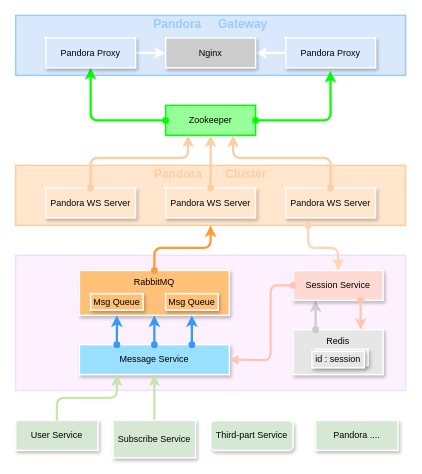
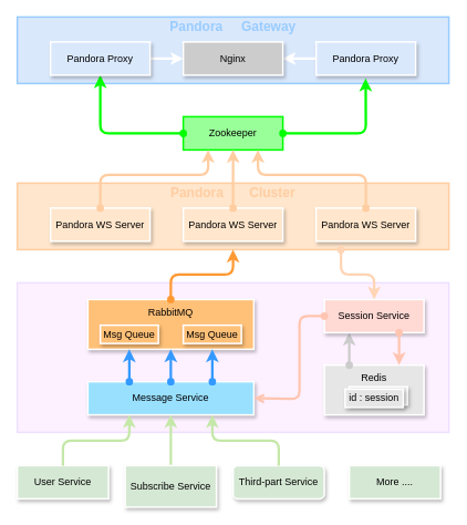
  <mxCell id="0" />
  <mxCell id="1" parent="0" />
  <mxCell id="2" value="" style="rounded=0;whiteSpace=wrap;html=1;strokeColor=#EEE0FF;strokeWidth=2;fillColor=#FDF0FF;" parent="1" vertex="1"><mxGeometry x="20" y="340" width="520" height="180" as="geometry" /></mxCell>
  <mxCell id="3" value="&lt;b&gt;&lt;font color=&quot;#99ccff&quot;&gt;&lt;font style=&quot;font-size: 16px;&quot;&gt;Pandora&amp;nbsp; &amp;nbsp; &amp;nbsp;Gateway&lt;br&gt;&lt;/font&gt;&lt;br&gt;&lt;br&gt;&lt;br&gt;&lt;/font&gt;&lt;br&gt;&lt;/b&gt;" style="rounded=0;whiteSpace=wrap;html=1;fillColor=#dae8fc;strokeColor=#99CCFF;strokeWidth=2;" parent="1" vertex="1"><mxGeometry x="20" y="20" width="520" height="80" as="geometry" /></mxCell>
  <mxCell id="4" value="Redis&lt;br&gt;&lt;br&gt;&lt;br&gt;" style="rounded=0;whiteSpace=wrap;html=1;strokeColor=#FFFFFF;fillColor=#E6E6E6;strokeWidth=2;shadow=1;" parent="1" vertex="1"><mxGeometry x="390" y="439" width="120" height="60" as="geometry" /></mxCell>
  <mxCell id="5" value="Message Service" style="rounded=0;whiteSpace=wrap;html=1;strokeColor=#FFFFFF;fillColor=#99E0FF;strokeWidth=2;shadow=1;" parent="1" vertex="1"><mxGeometry x="105" y="459" width="200" height="40" as="geometry" /></mxCell>
  <mxCell id="6" value="User Service" style="rounded=0;whiteSpace=wrap;html=1;strokeColor=#FFFFFF;strokeWidth=2;fillColor=#D5E8D4;shadow=1;" parent="1" vertex="1"><mxGeometry x="20" y="560" width="110" height="40" as="geometry" /></mxCell>
  <mxCell id="7" value="" style="edgeStyle=orthogonalEdgeStyle;rounded=0;orthogonalLoop=1;jettySize=auto;html=1;endArrow=classic;endFill=1;strokeColor=#C5E8A9;strokeWidth=3;" parent="1" source="8" target="5" edge="1"><mxGeometry relative="1" as="geometry" /></mxCell>
  <mxCell id="8" value="Subscribe Service" style="rounded=0;whiteSpace=wrap;html=1;strokeColor=#FFFFFF;strokeWidth=2;fillColor=#D5E8D4;shadow=1;" parent="1" vertex="1"><mxGeometry x="150" y="560" width="110" height="50" as="geometry" /></mxCell>
  <mxCell id="9" value="Third-part Service" style="whiteSpace=wrap;html=1;strokeWidth=2;strokeColor=#FFFFFF;fillColor=#D5E8D4;shadow=1;rounded=1;" parent="1" vertex="1"><mxGeometry x="280" y="560" width="110" height="40" as="geometry" /></mxCell>
  <mxCell id="10" value="" style="endArrow=classic;html=1;rounded=1;exitX=0.5;exitY=0;exitDx=0;exitDy=0;entryX=0.25;entryY=1;entryDx=0;entryDy=0;endFill=1;strokeColor=#C5E8A9;strokeWidth=3;" parent="1" source="6" target="5" edge="1"><mxGeometry width="50" height="50" relative="1" as="geometry"><mxPoint x="270" y="490" as="sourcePoint" /><mxPoint x="320" y="440" as="targetPoint" /><Array as="points"><mxPoint x="75" y="530" /><mxPoint x="155" y="530" /></Array></mxGeometry></mxCell>
+ <mxCell id="11" value="" style="endArrow=classic;html=1;rounded=1;exitX=0.5;exitY=0;exitDx=0;exitDy=0;entryX=0.75;entryY=1;entryDx=0;entryDy=0;strokeColor=#C5E8A9;strokeWidth=3;" parent="1" source="9" target="5" edge="1"><mxGeometry width="50" height="50" relative="1" as="geometry"><mxPoint x="270" y="490" as="sourcePoint" /><mxPoint x="490" y="520" as="targetPoint" /><Array as="points"><mxPoint x="335" y="530" /><mxPoint x="255" y="530" /></Array></mxGeometry></mxCell>
  <mxCell id="12" value="RabbitMQ&lt;br&gt;&lt;br&gt;&lt;br&gt;" style="rounded=0;whiteSpace=wrap;html=1;fillColor=#FFC078;strokeColor=#FFFFFF;strokeWidth=2;shadow=1;" parent="1" vertex="1"><mxGeometry x="105" y="360" width="200" height="60" as="geometry" /></mxCell>
  <mxCell id="13" value="id : session" style="rounded=0;whiteSpace=wrap;html=1;strokeColor=#FFFFFF;shadow=1;fillColor=#E6E6E6;strokeWidth=2;" parent="1" vertex="1"><mxGeometry x="420" y="465" width="70" height="22" as="geometry" /></mxCell>
  <mxCell id="14" value="" style="endArrow=classic;html=1;rounded=1;exitX=0.25;exitY=0;exitDx=0;exitDy=0;strokeColor=#CCCCCC;strokeWidth=3;entryX=0.25;entryY=1;entryDx=0;entryDy=0;startArrow=oval;startFill=1;" parent="1" source="4" target="26" edge="1"><mxGeometry width="50" height="50" relative="1" as="geometry"><mxPoint x="290" y="480" as="sourcePoint" /><mxPoint x="450" y="400" as="targetPoint" /></mxGeometry></mxCell>
  <mxCell id="15" value="&lt;b style=&quot;font-size: 16px;&quot;&gt;&lt;font color=&quot;#ffcda1&quot;&gt;Pandora&amp;nbsp; &amp;nbsp; &amp;nbsp; &amp;nbsp;Cluster&lt;br&gt;&lt;/font&gt;&lt;br&gt;&lt;br&gt;&lt;br&gt;&lt;/b&gt;" style="rounded=0;whiteSpace=wrap;html=1;fillColor=#ffe6cc;strokeColor=#FFCDA1;strokeWidth=2;" parent="1" vertex="1"><mxGeometry x="20" y="220" width="520" height="80" as="geometry" /></mxCell>
  <mxCell id="16" value="Pandora WS Server" style="rounded=0;whiteSpace=wrap;html=1;strokeColor=#FFFFFF;shadow=1;fillColor=#FFE6CC;strokeWidth=2;" parent="1" vertex="1"><mxGeometry x="60" y="250" width="120" height="40" as="geometry" /></mxCell>
  <mxCell id="17" value="" style="endArrow=classic;html=1;rounded=1;strokeColor=#3399FF;strokeWidth=3;entryX=0.25;entryY=1;entryDx=0;entryDy=0;exitX=0.25;exitY=0;exitDx=0;exitDy=0;startArrow=oval;startFill=1;" parent="1" source="5" target="12" edge="1"><mxGeometry width="50" height="50" relative="1" as="geometry"><mxPoint x="170" y="500" as="sourcePoint" /><mxPoint x="220" y="450" as="targetPoint" /></mxGeometry></mxCell>
  <mxCell id="18" value="" style="endArrow=classic;html=1;rounded=1;strokeColor=#3399FF;strokeWidth=3;startArrow=oval;startFill=1;" parent="1" source="5" target="12" edge="1"><mxGeometry width="50" height="50" relative="1" as="geometry"><mxPoint x="190" y="460" as="sourcePoint" /><mxPoint x="190" y="420" as="targetPoint" /></mxGeometry></mxCell>
  <mxCell id="19" value="" style="endArrow=classic;html=1;rounded=1;strokeColor=#3399FF;strokeWidth=3;entryX=0.75;entryY=1;entryDx=0;entryDy=0;exitX=0.75;exitY=0;exitDx=0;exitDy=0;startArrow=oval;startFill=1;" parent="1" source="5" target="12" edge="1"><mxGeometry width="50" height="50" relative="1" as="geometry"><mxPoint x="215" y="450" as="sourcePoint" /><mxPoint x="215" y="410" as="targetPoint" /></mxGeometry></mxCell>
  <mxCell id="20" value="Zookeeper" style="rounded=0;whiteSpace=wrap;html=1;fillColor=#99FF99;strokeColor=#00FF00;strokeWidth=2;" parent="1" vertex="1"><mxGeometry x="220" y="140" width="120" height="40" as="geometry" /></mxCell>
  <mxCell id="21" value="" style="endArrow=classic;html=1;rounded=1;entryX=0.25;entryY=1;entryDx=0;entryDy=0;exitX=0.5;exitY=0;exitDx=0;exitDy=0;strokeColor=#FFCDA1;strokeWidth=3;startArrow=oval;startFill=1;" parent="1" source="16" target="20" edge="1"><mxGeometry width="50" height="50" relative="1" as="geometry"><mxPoint x="140" y="230" as="sourcePoint" /><mxPoint x="380" y="160" as="targetPoint" /><Array as="points"><mxPoint x="120" y="210" /><mxPoint x="250" y="210" /></Array></mxGeometry></mxCell>
  <mxCell id="22" value="" style="endArrow=classic;html=1;rounded=1;strokeColor=#00FF00;strokeWidth=3;entryX=0.498;entryY=1.1;entryDx=0;entryDy=0;exitX=1;exitY=0.5;exitDx=0;exitDy=0;entryPerimeter=0;startArrow=oval;startFill=1;" parent="1" source="20" target="30" edge="1"><mxGeometry width="50" height="50" relative="1" as="geometry"><mxPoint x="370" y="180" as="sourcePoint" /><mxPoint x="440" y="100" as="targetPoint" /><Array as="points"><mxPoint x="440" y="160" /></Array></mxGeometry></mxCell>
  <mxCell id="23" value="" style="endArrow=classic;html=1;rounded=1;strokeColor=#00FF00;strokeWidth=3;entryX=0.5;entryY=1;entryDx=0;entryDy=0;exitX=0;exitY=0.5;exitDx=0;exitDy=0;startArrow=oval;startFill=1;" parent="1" source="20" target="25" edge="1"><mxGeometry width="50" height="50" relative="1" as="geometry"><mxPoint x="30" y="170" as="sourcePoint" /><mxPoint x="120" y="100" as="targetPoint" /><Array as="points"><mxPoint x="120" y="160" /></Array></mxGeometry></mxCell>
  <mxCell id="24" value="" style="edgeStyle=orthogonalEdgeStyle;rounded=1;orthogonalLoop=1;jettySize=auto;html=1;strokeColor=#FFFFFF;strokeWidth=3;" parent="1" source="25" target="31" edge="1"><mxGeometry relative="1" as="geometry" /></mxCell>
  <mxCell id="25" value="Pandora Proxy" style="rounded=0;whiteSpace=wrap;html=1;strokeColor=#FFFFFF;strokeWidth=2;fillColor=#DAE8FC;shadow=1;" parent="1" vertex="1"><mxGeometry x="60" y="50" width="120" height="40" as="geometry" /></mxCell>
  <mxCell id="26" value="Session Service" style="rounded=0;whiteSpace=wrap;html=1;strokeColor=#FFFFFF;strokeWidth=2;fillColor=#FFD9D4;shadow=1;" parent="1" vertex="1"><mxGeometry x="390" y="360" width="120" height="40" as="geometry" /></mxCell>
  <mxCell id="27" value="Pandora WS Server" style="rounded=0;whiteSpace=wrap;html=1;strokeColor=#FFFFFF;shadow=1;fillColor=#FFE6CC;strokeWidth=2;" parent="1" vertex="1"><mxGeometry x="220" y="250" width="120" height="40" as="geometry" /></mxCell>
  <mxCell id="28" value="Pandora WS Server" style="rounded=0;whiteSpace=wrap;html=1;strokeColor=#FFFFFF;shadow=1;fillColor=#FFE6CC;strokeWidth=2;" parent="1" vertex="1"><mxGeometry x="380" y="250" width="120" height="40" as="geometry" /></mxCell>
  <mxCell id="29" value="" style="edgeStyle=orthogonalEdgeStyle;rounded=1;orthogonalLoop=1;jettySize=auto;html=1;strokeColor=#FFFFFF;strokeWidth=3;" parent="1" source="30" target="31" edge="1"><mxGeometry relative="1" as="geometry" /></mxCell>
  <mxCell id="30" value="Pandora Proxy" style="rounded=0;whiteSpace=wrap;html=1;strokeColor=#FFFFFF;strokeWidth=2;fillColor=#DAE8FC;shadow=1;" parent="1" vertex="1"><mxGeometry x="380" y="50" width="120" height="40" as="geometry" /></mxCell>
  <mxCell id="31" value="Nginx" style="rounded=0;whiteSpace=wrap;html=1;shadow=1;fillColor=#CCCCCC;strokeColor=#FFFFFF;strokeWidth=2;" parent="1" vertex="1"><mxGeometry x="220" y="50" width="120" height="40" as="geometry" /></mxCell>
- <mxCell id="32" value="Pandora ...." style="rounded=0;whiteSpace=wrap;html=1;strokeWidth=2;strokeColor=#FFFFFF;fillColor=#D5E8D4;shadow=1;" parent="1" vertex="1"><mxGeometry x="420" y="560" width="110" height="40" as="geometry" /></mxCell>
+ <mxCell id="32" value="More ...." style="rounded=0;whiteSpace=wrap;html=1;strokeWidth=2;strokeColor=#FFFFFF;fillColor=#D5E8D4;shadow=1;" parent="1" vertex="1"><mxGeometry x="420" y="560" width="110" height="40" as="geometry" /></mxCell>
  <mxCell id="33" value="Msg Queue" style="rounded=0;whiteSpace=wrap;html=1;strokeColor=#FFFFFF;shadow=1;fillColor=#FFC078;strokeWidth=2;" parent="1" vertex="1"><mxGeometry x="120" y="391" width="70" height="22" as="geometry" /></mxCell>
  <mxCell id="34" value="Msg Queue" style="rounded=0;whiteSpace=wrap;html=1;strokeColor=#FFFFFF;shadow=1;fillColor=#FFC078;strokeWidth=2;" parent="1" vertex="1"><mxGeometry x="220" y="391" width="70" height="22" as="geometry" /></mxCell>
  <mxCell id="35" value="" style="endArrow=classic;html=1;rounded=1;entryX=0.75;entryY=1;entryDx=0;entryDy=0;exitX=0.5;exitY=0;exitDx=0;exitDy=0;strokeColor=#FFCDA1;strokeWidth=3;startArrow=oval;startFill=1;" parent="1" source="28" target="20" edge="1"><mxGeometry width="50" height="50" relative="1" as="geometry"><mxPoint x="330" y="210" as="sourcePoint" /><mxPoint x="380" y="160" as="targetPoint" /><Array as="points"><mxPoint x="440" y="210" /><mxPoint x="310" y="210" /></Array></mxGeometry></mxCell>
  <mxCell id="36" value="" style="edgeStyle=orthogonalEdgeStyle;rounded=1;orthogonalLoop=1;jettySize=auto;html=1;strokeColor=#FFCDA1;strokeWidth=3;startArrow=oval;startFill=1;" parent="1" source="27" target="20" edge="1"><mxGeometry relative="1" as="geometry"><mxPoint x="280" y="220" as="sourcePoint" /></mxGeometry></mxCell>
  <mxCell id="37" value="" style="endArrow=classic;html=1;rounded=1;strokeColor=#FF9933;strokeWidth=3;exitX=0.5;exitY=0;exitDx=0;exitDy=0;entryX=0.5;entryY=1;entryDx=0;entryDy=0;startArrow=oval;startFill=1;" parent="1" source="12" target="15" edge="1"><mxGeometry width="50" height="50" relative="1" as="geometry"><mxPoint x="210" y="460" as="sourcePoint" /><mxPoint x="260" y="410" as="targetPoint" /><Array as="points"><mxPoint x="205" y="330" /><mxPoint x="280" y="330" /></Array></mxGeometry></mxCell>
  <mxCell id="38" value="" style="endArrow=classic;html=1;rounded=1;exitX=0.75;exitY=1;exitDx=0;exitDy=0;entryX=0.5;entryY=0;entryDx=0;entryDy=0;strokeColor=#FFD5B5;strokeWidth=3;startArrow=oval;startFill=1;" parent="1" source="15" target="26" edge="1"><mxGeometry width="50" height="50" relative="1" as="geometry"><mxPoint x="290" y="480" as="sourcePoint" /><mxPoint x="480" y="360" as="targetPoint" /><Array as="points"><mxPoint x="410" y="330" /><mxPoint x="450" y="330" /></Array></mxGeometry></mxCell>
  <mxCell id="39" value="" style="endArrow=classic;html=1;rounded=1;exitX=0.75;exitY=1;exitDx=0;exitDy=0;entryX=0.75;entryY=0;entryDx=0;entryDy=0;strokeColor=#FFC5B0;strokeWidth=3;startArrow=oval;startFill=1;" parent="1" source="26" target="4" edge="1"><mxGeometry width="50" height="50" relative="1" as="geometry"><mxPoint x="510" y="400" as="sourcePoint" /><mxPoint x="580" y="430" as="targetPoint" /></mxGeometry></mxCell>
  <mxCell id="40" value="" style="endArrow=open;html=1;rounded=1;entryX=1;entryY=0.5;entryDx=0;entryDy=0;strokeColor=#FFC5B0;strokeWidth=3;exitX=0;exitY=0.5;exitDx=0;exitDy=0;startArrow=oval;startFill=1;" parent="1" target="5" edge="1" source="26"><mxGeometry width="50" height="50" relative="1" as="geometry"><mxPoint x="360" y="310" as="sourcePoint" /><mxPoint x="520" y="450" as="targetPoint" /><Array as="points"><mxPoint x="360" y="380" /><mxPoint x="360" y="480" /></Array></mxGeometry></mxCell>
  <mxCell id="41" value="id : session" style="rounded=0;whiteSpace=wrap;html=1;strokeColor=#FFFFFF;shadow=1;fillColor=#E6E6E6;strokeWidth=2;" vertex="1" parent="1"><mxGeometry x="415" y="468" width="70" height="22" as="geometry" /></mxCell>
